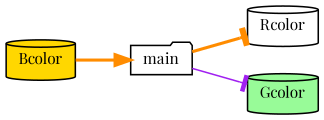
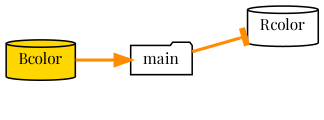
  digraph {
    fontname="Playfair Display"
    rankdir=LR
    node [color=black fillcolor=white fontname="Playfair Display" fontsize=10 shape=cylinder style=filled]
    edge [arrowhead=tee color=darkorange fontname="Playfair Display" fontsize=10 labelfontname=Helvetica labelfontsize=10 style=bold]
    n1 [fontcolor=black height=0.2 label=main shape=folder width=0.4]
    n2 [height=0.2 label=Rcolor width=0.4]
-   n3 [fillcolor=palegreen height=0.2 label=Gcolor width=0.4]
    n4 [fillcolor=gold height=0.2 label=Bcolor width=0.4]
    n1 -> n2
-   n1 -> n3 [color=purple style=solid]
    n4 -> n1 [arrowhead=normal]
  }
